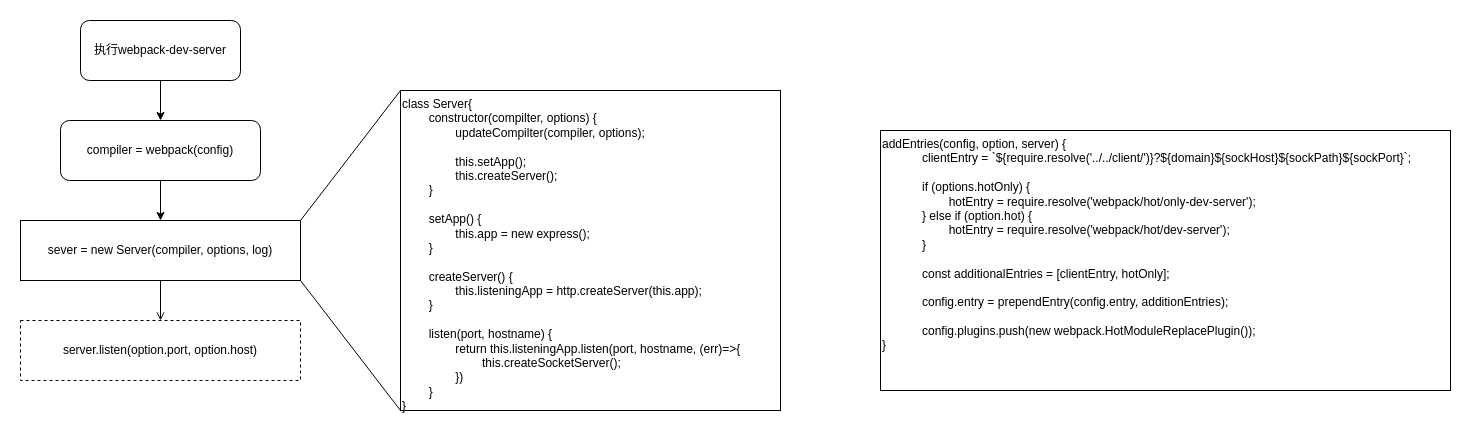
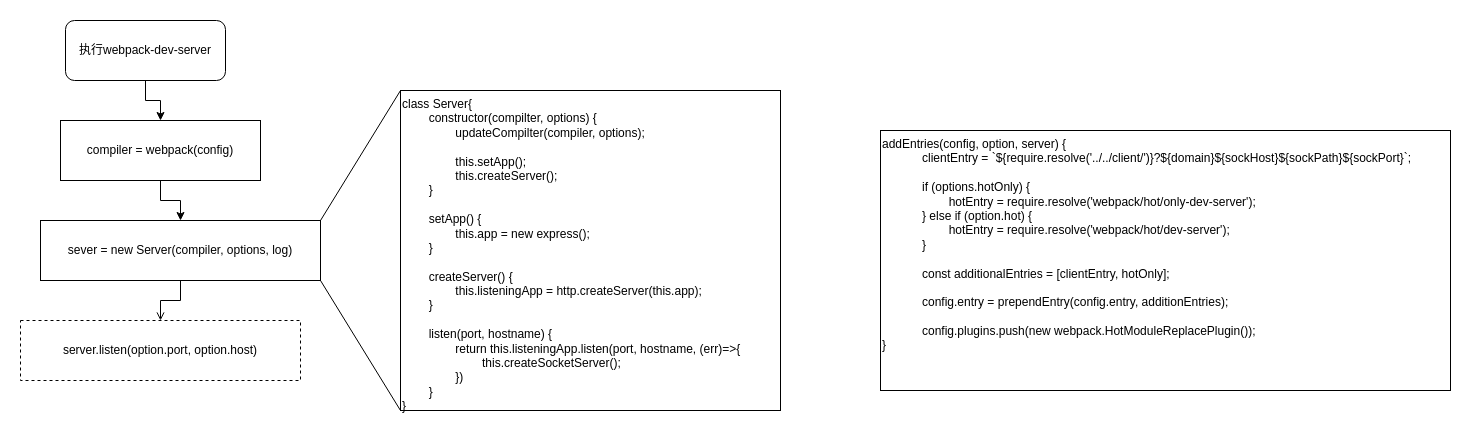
  <mxCell id="0" />
  <mxCell id="1" parent="0" />
  <mxCell id="2" style="edgeStyle=orthogonalEdgeStyle;rounded=0;orthogonalLoop=1;jettySize=auto;html=1;exitX=0.5;exitY=1;exitDx=0;exitDy=0;entryX=0.5;entryY=0;entryDx=0;entryDy=0;" edge="1" parent="1" source="3" target="5"><mxGeometry relative="1" as="geometry" /></mxCell>
- <mxCell id="3" value="执行webpack-dev-server" style="rounded=1;whiteSpace=wrap;html=1;" vertex="1" parent="1"><mxGeometry x="80" y="20" width="160" height="60" as="geometry" /></mxCell>
+ <mxCell id="3" value="执行webpack-dev-server" style="rounded=1;whiteSpace=wrap;html=1;" vertex="1" parent="1"><mxGeometry x="65" y="20" width="160" height="60" as="geometry" /></mxCell>
  <mxCell id="4" style="edgeStyle=orthogonalEdgeStyle;rounded=0;orthogonalLoop=1;jettySize=auto;html=1;exitX=0.5;exitY=1;exitDx=0;exitDy=0;entryX=0.5;entryY=0;entryDx=0;entryDy=0;" edge="1" parent="1" source="5" target="7"><mxGeometry relative="1" as="geometry" /></mxCell>
- <mxCell id="5" value="compiler = webpack(config)" style="whiteSpace=wrap;html=1;rounded=1;" vertex="1" parent="1"><mxGeometry x="60" y="120" width="200" height="60" as="geometry" /></mxCell>
+ <mxCell id="5" value="compiler = webpack(config)" style="rounded=0;whiteSpace=wrap;html=1;" vertex="1" parent="1"><mxGeometry x="60" y="120" width="200" height="60" as="geometry" /></mxCell>
  <mxCell id="6" style="edgeStyle=orthogonalEdgeStyle;rounded=0;orthogonalLoop=1;jettySize=auto;html=1;exitX=0.5;exitY=1;exitDx=0;exitDy=0;entryX=0.5;entryY=0;entryDx=0;entryDy=0;endArrow=open;" edge="1" parent="1" source="7" target="8"><mxGeometry relative="1" as="geometry"><mxPoint x="160" y="330" as="targetPoint" /></mxGeometry></mxCell>
- <mxCell id="7" value="sever = new Server(compiler, options, log)" style="rounded=0;whiteSpace=wrap;html=1;" vertex="1" parent="1"><mxGeometry x="20" y="220" width="280" height="60" as="geometry" /></mxCell>
+ <mxCell id="7" value="sever = new Server(compiler, options, log)" style="rounded=0;whiteSpace=wrap;html=1;" vertex="1" parent="1"><mxGeometry x="40" y="220" width="280" height="60" as="geometry" /></mxCell>
  <mxCell id="8" value="server.listen(option.port, option.host)" style="rounded=0;whiteSpace=wrap;html=1;dashed=1;" vertex="1" parent="1"><mxGeometry x="20" y="320" width="280" height="60" as="geometry" /></mxCell>
  <mxCell id="9" value="class Server{&lt;br&gt;&lt;span style=&quot;white-space: pre&quot;&gt;&#09;&lt;/span&gt;constructor(compilter, options) {&lt;br&gt;&lt;span style=&quot;white-space: pre&quot;&gt;&#09;&lt;/span&gt;&lt;span style=&quot;white-space: pre&quot;&gt;&#09;&lt;/span&gt;updateCompilter(compiler, options);&lt;br&gt;&lt;span style=&quot;white-space: pre&quot;&gt;&#09;&lt;/span&gt;&lt;span style=&quot;white-space: pre&quot;&gt;&#09;&lt;/span&gt;&lt;br&gt;&lt;span style=&quot;white-space: pre&quot;&gt;&#09;&lt;/span&gt;&lt;span style=&quot;white-space: pre&quot;&gt;&#09;&lt;/span&gt;this.setApp();&lt;br&gt;&lt;span style=&quot;white-space: pre&quot;&gt;&#09;&lt;/span&gt;&lt;span style=&quot;white-space: pre&quot;&gt;&#09;&lt;/span&gt;this.createServer();&lt;br&gt;&lt;span style=&quot;white-space: pre&quot;&gt;&#09;&lt;/span&gt;}&lt;br&gt;&lt;span style=&quot;white-space: pre&quot;&gt;&#09;&lt;/span&gt;&lt;br&gt;&lt;span style=&quot;white-space: pre&quot;&gt;&#09;&lt;/span&gt;setApp() {&lt;br&gt;&lt;span style=&quot;white-space: pre&quot;&gt;&#09;&lt;/span&gt;&lt;span style=&quot;white-space: pre&quot;&gt;&#09;&lt;/span&gt;this.app = new express();&lt;br&gt;&lt;span style=&quot;white-space: pre&quot;&gt;&#09;&lt;/span&gt;}&lt;br&gt;&lt;br&gt;&lt;span style=&quot;white-space: pre&quot;&gt;&#09;&lt;/span&gt;createServer() {&lt;br&gt;&lt;span style=&quot;white-space: pre&quot;&gt;&#09;&lt;/span&gt;&lt;span style=&quot;white-space: pre&quot;&gt;&#09;&lt;/span&gt;this.listeningApp = http.createServer(this.app);&lt;br&gt;&lt;span style=&quot;white-space: pre&quot;&gt;&#09;&lt;/span&gt;}&lt;br&gt;&lt;br&gt;&lt;span style=&quot;white-space: pre&quot;&gt;&#09;&lt;/span&gt;listen(port, hostname) {&lt;br&gt;&lt;span style=&quot;white-space: pre&quot;&gt;&#09;&lt;/span&gt;&lt;span style=&quot;white-space: pre&quot;&gt;&#09;r&lt;/span&gt;eturn this.listeningApp.listen(port, hostname, (err)=&amp;gt;{&lt;br&gt;&lt;span style=&quot;white-space: pre&quot;&gt;&lt;span style=&quot;white-space: pre&quot;&gt;&#09;&lt;/span&gt;&#09;&lt;span style=&quot;white-space: pre&quot;&gt;&#09;&lt;/span&gt;this.createSocketServer();&lt;br&gt;&lt;/span&gt;&lt;span style=&quot;white-space: pre&quot;&gt;&#09;&lt;/span&gt;&lt;span style=&quot;white-space: pre&quot;&gt;&#09;&lt;/span&gt;})&lt;br&gt;&lt;span style=&quot;white-space: pre&quot;&gt;&#09;&lt;/span&gt;}&lt;br&gt;}" style="rounded=0;whiteSpace=wrap;html=1;align=left;verticalAlign=top;" vertex="1" parent="1"><mxGeometry x="400" y="90" width="380" height="320" as="geometry" /></mxCell>
  <mxCell id="10" value="" style="endArrow=none;html=1;entryX=0;entryY=0;entryDx=0;entryDy=0;exitX=1;exitY=0;exitDx=0;exitDy=0;" edge="1" parent="1" source="7" target="9"><mxGeometry width="50" height="50" relative="1" as="geometry"><mxPoint x="310" y="170" as="sourcePoint" /><mxPoint x="360" y="120" as="targetPoint" /></mxGeometry></mxCell>
  <mxCell id="11" value="" style="endArrow=none;html=1;entryX=0;entryY=1;entryDx=0;entryDy=0;exitX=1;exitY=1;exitDx=0;exitDy=0;" edge="1" parent="1" source="7" target="9"><mxGeometry width="50" height="50" relative="1" as="geometry"><mxPoint x="310" y="340" as="sourcePoint" /><mxPoint x="360" y="290" as="targetPoint" /></mxGeometry></mxCell>
  <mxCell id="12" value="addEntries(config, option, server) {&lt;br&gt;&lt;span&gt;&#09;&lt;/span&gt;&lt;span&gt;&#09;&lt;/span&gt;&lt;blockquote style=&quot;margin: 0 0 0 40px ; border: none ; padding: 0px&quot;&gt;clientEntry = `${require.resolve('../../client/')}?${domain}${sockHost}${sockPath}${sockPort}`;&lt;br&gt;&lt;br&gt;&lt;/blockquote&gt;&lt;blockquote style=&quot;margin: 0 0 0 40px ; border: none ; padding: 0px&quot;&gt;if (options.hotOnly) {&lt;br&gt;&lt;span&gt;&#09;&lt;/span&gt;&lt;span style=&quot;white-space: pre&quot;&gt;&#09;&lt;/span&gt;hotEntry = require.resolve('webpack/hot/only-dev-server');&lt;br&gt;} else if (option.hot) {&lt;/blockquote&gt;&lt;blockquote style=&quot;margin: 0 0 0 40px ; border: none ; padding: 0px&quot;&gt;&lt;span style=&quot;white-space: pre&quot;&gt;&#09;&lt;/span&gt;hotEntry = require.resolve('webpack/hot/dev-server');&lt;br&gt;&lt;/blockquote&gt;&lt;blockquote style=&quot;margin: 0 0 0 40px ; border: none ; padding: 0px&quot;&gt;}&lt;/blockquote&gt;&lt;blockquote style=&quot;margin: 0 0 0 40px ; border: none ; padding: 0px&quot;&gt;&lt;br&gt;&lt;/blockquote&gt;&lt;blockquote style=&quot;margin: 0 0 0 40px ; border: none ; padding: 0px&quot;&gt;const additionalEntries = [clientEntry, hotOnly];&lt;/blockquote&gt;&lt;blockquote style=&quot;margin: 0 0 0 40px ; border: none ; padding: 0px&quot;&gt;&lt;br&gt;&lt;/blockquote&gt;&lt;blockquote style=&quot;margin: 0 0 0 40px ; border: none ; padding: 0px&quot;&gt;config.entry = prependEntry(config.entry, additionEntries);&lt;/blockquote&gt;&lt;blockquote style=&quot;margin: 0 0 0 40px ; border: none ; padding: 0px&quot;&gt;&lt;br&gt;&lt;/blockquote&gt;&lt;blockquote style=&quot;margin: 0 0 0 40px ; border: none ; padding: 0px&quot;&gt;config.plugins.push(new webpack.HotModuleReplacePlugin());&lt;/blockquote&gt;}" style="rounded=0;whiteSpace=wrap;html=1;align=left;verticalAlign=top;" vertex="1" parent="1"><mxGeometry x="880" y="130" width="570" height="260" as="geometry" /></mxCell>
